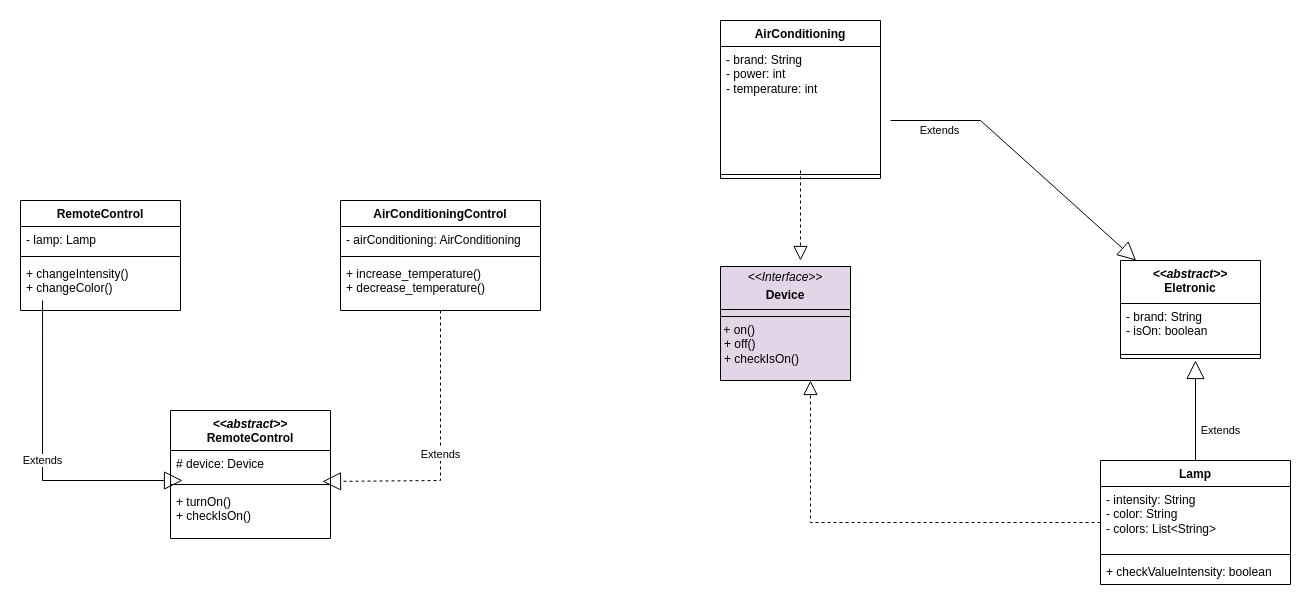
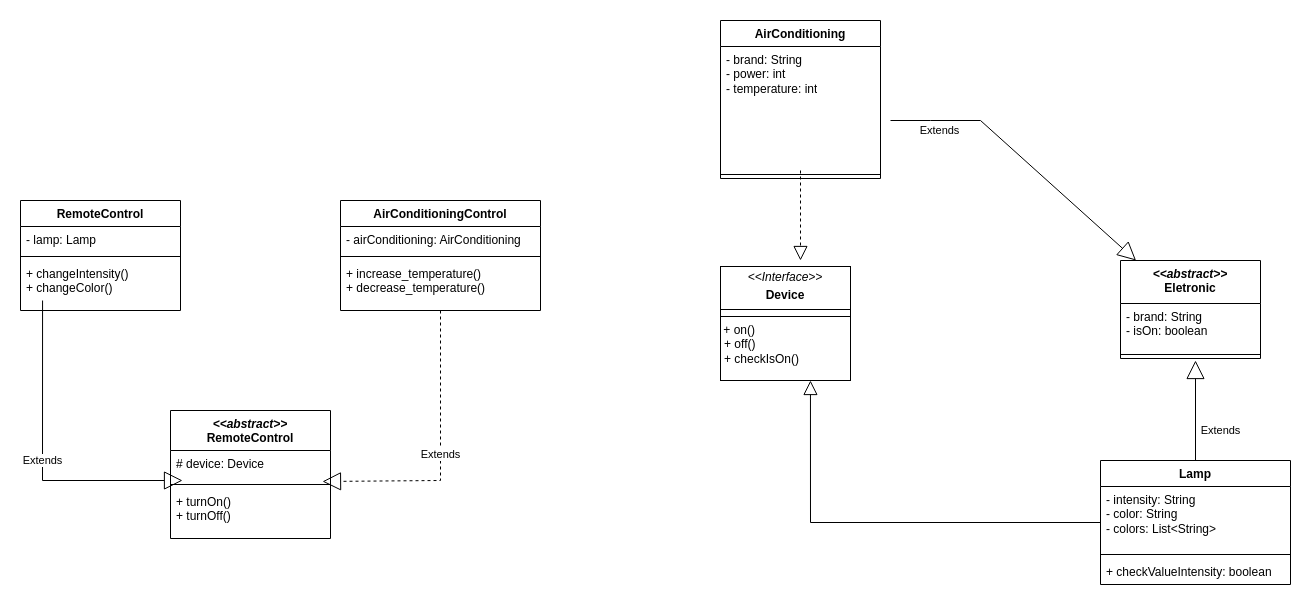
  <mxCell id="0" />
  <mxCell id="1" parent="0" />
- <mxCell id="2" value="&lt;p style=&quot;margin:0px;margin-top:4px;text-align:center;&quot;&gt;&lt;i&gt;&amp;lt;&amp;lt;Interface&amp;gt;&amp;gt;&lt;/i&gt;&lt;/p&gt;&lt;p style=&quot;margin:0px;margin-top:4px;text-align:center;&quot;&gt;&lt;b&gt;Device&lt;/b&gt;&lt;br&gt;&lt;/p&gt;&lt;hr size=&quot;1&quot; style=&quot;border-style:solid;&quot;&gt;&lt;hr size=&quot;1&quot; style=&quot;border-style:solid;&quot;&gt;&amp;nbsp;+ on()&lt;p style=&quot;margin:0px;margin-left:4px;&quot;&gt;+ off()&lt;/p&gt;&lt;p style=&quot;margin:0px;margin-left:4px;&quot;&gt;+ checkIsOn()&lt;br&gt;&lt;/p&gt;" style="verticalAlign=top;align=left;overflow=fill;html=1;whiteSpace=wrap;fillColor=#e1d5e7;" parent="1" vertex="1"><mxGeometry x="720" y="266" width="130" height="114" as="geometry" /></mxCell>
+ <mxCell id="2" value="&lt;p style=&quot;margin:0px;margin-top:4px;text-align:center;&quot;&gt;&lt;i&gt;&amp;lt;&amp;lt;Interface&amp;gt;&amp;gt;&lt;/i&gt;&lt;/p&gt;&lt;p style=&quot;margin:0px;margin-top:4px;text-align:center;&quot;&gt;&lt;b&gt;Device&lt;/b&gt;&lt;br&gt;&lt;/p&gt;&lt;hr size=&quot;1&quot; style=&quot;border-style:solid;&quot;&gt;&lt;hr size=&quot;1&quot; style=&quot;border-style:solid;&quot;&gt;&amp;nbsp;+ on()&lt;p style=&quot;margin:0px;margin-left:4px;&quot;&gt;+ off()&lt;/p&gt;&lt;p style=&quot;margin:0px;margin-left:4px;&quot;&gt;+ checkIsOn()&lt;br&gt;&lt;/p&gt;" style="verticalAlign=top;align=left;overflow=fill;html=1;whiteSpace=wrap;" parent="1" vertex="1"><mxGeometry x="720" y="266" width="130" height="114" as="geometry" /></mxCell>
  <mxCell id="3" value="AirConditioning" style="swimlane;fontStyle=1;align=center;verticalAlign=top;childLayout=stackLayout;horizontal=1;startSize=26;horizontalStack=0;resizeParent=1;resizeParentMax=0;resizeLast=0;collapsible=1;marginBottom=0;whiteSpace=wrap;html=1;" parent="1" vertex="1"><mxGeometry x="720" y="20" width="160" height="158" as="geometry" /></mxCell>
  <mxCell id="4" value="&lt;div&gt;- brand: String&lt;/div&gt;&lt;div&gt;- power: int&lt;br&gt;&lt;/div&gt;&lt;div&gt;- temperature: int&lt;/div&gt;" style="text;strokeColor=none;fillColor=none;align=left;verticalAlign=top;spacingLeft=4;spacingRight=4;overflow=hidden;rotatable=0;points=[[0,0.5],[1,0.5]];portConstraint=eastwest;whiteSpace=wrap;html=1;" parent="3" vertex="1"><mxGeometry y="26" width="160" height="124" as="geometry" /></mxCell>
  <mxCell id="5" value="" style="line;strokeWidth=1;fillColor=none;align=left;verticalAlign=middle;spacingTop=-1;spacingLeft=3;spacingRight=3;rotatable=0;labelPosition=right;points=[];portConstraint=eastwest;strokeColor=inherit;" parent="3" vertex="1"><mxGeometry y="150" width="160" height="8" as="geometry" /></mxCell>
  <mxCell id="6" value="RemoteControl" style="swimlane;fontStyle=1;align=center;verticalAlign=top;childLayout=stackLayout;horizontal=1;startSize=26;horizontalStack=0;resizeParent=1;resizeParentMax=0;resizeLast=0;collapsible=1;marginBottom=0;whiteSpace=wrap;html=1;" parent="1" vertex="1"><mxGeometry x="20" y="200" width="160" height="110" as="geometry" /></mxCell>
  <mxCell id="7" value="- lamp: Lamp" style="text;strokeColor=none;fillColor=none;align=left;verticalAlign=top;spacingLeft=4;spacingRight=4;overflow=hidden;rotatable=0;points=[[0,0.5],[1,0.5]];portConstraint=eastwest;whiteSpace=wrap;html=1;" parent="6" vertex="1"><mxGeometry y="26" width="160" height="26" as="geometry" /></mxCell>
  <mxCell id="8" value="" style="line;strokeWidth=1;fillColor=none;align=left;verticalAlign=middle;spacingTop=-1;spacingLeft=3;spacingRight=3;rotatable=0;labelPosition=right;points=[];portConstraint=eastwest;strokeColor=inherit;" parent="6" vertex="1"><mxGeometry y="52" width="160" height="8" as="geometry" /></mxCell>
  <mxCell id="9" value="&lt;div&gt;+ changeIntensity()&lt;/div&gt;&lt;div&gt;+ changeColor()&lt;br&gt;&lt;/div&gt;&lt;div&gt;&lt;br&gt;&lt;/div&gt;&lt;div&gt;&lt;br&gt;&lt;/div&gt;" style="text;strokeColor=none;fillColor=none;align=left;verticalAlign=top;spacingLeft=4;spacingRight=4;overflow=hidden;rotatable=0;points=[[0,0.5],[1,0.5]];portConstraint=eastwest;whiteSpace=wrap;html=1;" parent="6" vertex="1"><mxGeometry y="60" width="160" height="50" as="geometry" /></mxCell>
  <mxCell id="10" value="AirConditioningControl" style="swimlane;fontStyle=1;align=center;verticalAlign=top;childLayout=stackLayout;horizontal=1;startSize=26;horizontalStack=0;resizeParent=1;resizeParentMax=0;resizeLast=0;collapsible=1;marginBottom=0;whiteSpace=wrap;html=1;" parent="1" vertex="1"><mxGeometry x="340" y="200" width="200" height="110" as="geometry" /></mxCell>
  <mxCell id="11" value="- airConditioning: AirConditioning" style="text;strokeColor=none;fillColor=none;align=left;verticalAlign=top;spacingLeft=4;spacingRight=4;overflow=hidden;rotatable=0;points=[[0,0.5],[1,0.5]];portConstraint=eastwest;whiteSpace=wrap;html=1;" parent="10" vertex="1"><mxGeometry y="26" width="200" height="26" as="geometry" /></mxCell>
  <mxCell id="12" value="" style="line;strokeWidth=1;fillColor=none;align=left;verticalAlign=middle;spacingTop=-1;spacingLeft=3;spacingRight=3;rotatable=0;labelPosition=right;points=[];portConstraint=eastwest;strokeColor=inherit;" parent="10" vertex="1"><mxGeometry y="52" width="200" height="8" as="geometry" /></mxCell>
  <mxCell id="13" value="&lt;div&gt;+&amp;nbsp;increase_temperature()&lt;/div&gt;&lt;div&gt;+&amp;nbsp;decrease_temperature()&lt;br&gt;&lt;/div&gt;&lt;div&gt;&lt;br&gt;&lt;/div&gt;" style="text;strokeColor=none;fillColor=none;align=left;verticalAlign=top;spacingLeft=4;spacingRight=4;overflow=hidden;rotatable=0;points=[[0,0.5],[1,0.5]];portConstraint=eastwest;whiteSpace=wrap;html=1;" parent="10" vertex="1"><mxGeometry y="60" width="200" height="50" as="geometry" /></mxCell>
  <mxCell id="14" value="&lt;i&gt;&amp;lt;&amp;lt;abstract&amp;gt;&amp;gt;&lt;/i&gt;&lt;div&gt;RemoteControl&lt;/div&gt;" style="swimlane;fontStyle=1;align=center;verticalAlign=top;childLayout=stackLayout;horizontal=1;startSize=40;horizontalStack=0;resizeParent=1;resizeParentMax=0;resizeLast=0;collapsible=1;marginBottom=0;whiteSpace=wrap;html=1;" vertex="1" parent="1"><mxGeometry x="170" y="410" width="160" height="128" as="geometry" /></mxCell>
  <mxCell id="15" value="# device: Device" style="text;strokeColor=none;fillColor=none;align=left;verticalAlign=top;spacingLeft=4;spacingRight=4;overflow=hidden;rotatable=0;points=[[0,0.5],[1,0.5]];portConstraint=eastwest;whiteSpace=wrap;html=1;" vertex="1" parent="14"><mxGeometry y="40" width="160" height="30" as="geometry" /></mxCell>
  <mxCell id="16" value="" style="line;strokeWidth=1;fillColor=none;align=left;verticalAlign=middle;spacingTop=-1;spacingLeft=3;spacingRight=3;rotatable=0;labelPosition=right;points=[];portConstraint=eastwest;strokeColor=inherit;" vertex="1" parent="14"><mxGeometry y="70" width="160" height="8" as="geometry" /></mxCell>
- <mxCell id="17" value="&lt;div&gt;+ turnOn()&lt;/div&gt;&lt;div&gt;+ checkIsOn()&lt;br&gt;&lt;/div&gt;" style="text;strokeColor=none;fillColor=none;align=left;verticalAlign=top;spacingLeft=4;spacingRight=4;overflow=hidden;rotatable=0;points=[[0,0.5],[1,0.5]];portConstraint=eastwest;whiteSpace=wrap;html=1;" vertex="1" parent="14"><mxGeometry y="78" width="160" height="50" as="geometry" /></mxCell>
+ <mxCell id="17" value="&lt;div&gt;+ turnOn()&lt;/div&gt;&lt;div&gt;+ turnOff()&lt;br&gt;&lt;/div&gt;" style="text;strokeColor=none;fillColor=none;align=left;verticalAlign=top;spacingLeft=4;spacingRight=4;overflow=hidden;rotatable=0;points=[[0,0.5],[1,0.5]];portConstraint=eastwest;whiteSpace=wrap;html=1;" vertex="1" parent="14"><mxGeometry y="78" width="160" height="50" as="geometry" /></mxCell>
  <mxCell id="18" value="&lt;i&gt;&amp;lt;&amp;lt;abstract&amp;gt;&amp;gt;&lt;/i&gt;&lt;div&gt;Eletronic&lt;/div&gt;" style="swimlane;fontStyle=1;align=center;verticalAlign=top;childLayout=stackLayout;horizontal=1;startSize=43;horizontalStack=0;resizeParent=1;resizeParentMax=0;resizeLast=0;collapsible=1;marginBottom=0;whiteSpace=wrap;html=1;" vertex="1" parent="1"><mxGeometry x="1120" y="260" width="140" height="98" as="geometry" /></mxCell>
  <mxCell id="19" value="&lt;div&gt;- brand: String&lt;/div&gt;&lt;div&gt;- isOn: boolean&lt;/div&gt;" style="text;strokeColor=none;fillColor=none;align=left;verticalAlign=top;spacingLeft=4;spacingRight=4;overflow=hidden;rotatable=0;points=[[0,0.5],[1,0.5]];portConstraint=eastwest;whiteSpace=wrap;html=1;" vertex="1" parent="18"><mxGeometry y="43" width="140" height="47" as="geometry" /></mxCell>
  <mxCell id="20" value="" style="line;strokeWidth=1;fillColor=none;align=left;verticalAlign=middle;spacingTop=-1;spacingLeft=3;spacingRight=3;rotatable=0;labelPosition=right;points=[];portConstraint=eastwest;strokeColor=inherit;" vertex="1" parent="18"><mxGeometry y="90" width="140" height="8" as="geometry" /></mxCell>
  <mxCell id="21" value="Extends" style="endArrow=block;endSize=16;endFill=0;html=1;rounded=0;" edge="1" parent="1" target="18"><mxGeometry x="-0.675" y="-10" width="160" relative="1" as="geometry"><mxPoint x="890" y="120" as="sourcePoint" /><mxPoint x="1150" y="290" as="targetPoint" /><Array as="points"><mxPoint x="930" y="120" /><mxPoint x="980" y="120" /></Array><mxPoint as="offset" /></mxGeometry></mxCell>
  <mxCell id="22" value="Extends" style="endArrow=block;endSize=16;endFill=0;html=1;rounded=0;" edge="1" parent="1" source="27"><mxGeometry x="-0.4" y="-25" width="160" relative="1" as="geometry"><mxPoint x="1303.556" y="114" as="sourcePoint" /><mxPoint x="1195" y="360" as="targetPoint" /><mxPoint as="offset" /></mxGeometry></mxCell>
- <mxCell id="23" value="" style="endArrow=block;dashed=1;endFill=0;endSize=12;html=1;rounded=0;entryX=0.692;entryY=1;entryDx=0;entryDy=0;entryPerimeter=0;" edge="1" parent="1" source="27" target="2"><mxGeometry width="160" relative="1" as="geometry"><mxPoint x="1270" y="111.832" as="sourcePoint" /><mxPoint x="1150" y="290" as="targetPoint" /><Array as="points"><mxPoint x="810" y="522" /></Array></mxGeometry></mxCell>
+ <mxCell id="23" value="" style="endArrow=block;dashed=0;endFill=0;endSize=12;html=1;rounded=0;entryX=0.692;entryY=1;entryDx=0;entryDy=0;entryPerimeter=0;" edge="1" parent="1" source="27" target="2"><mxGeometry width="160" relative="1" as="geometry"><mxPoint x="1270" y="111.832" as="sourcePoint" /><mxPoint x="1150" y="290" as="targetPoint" /><Array as="points"><mxPoint x="810" y="522" /></Array></mxGeometry></mxCell>
  <mxCell id="24" value="" style="endArrow=block;dashed=1;endFill=0;endSize=12;html=1;rounded=0;" edge="1" parent="1" source="4"><mxGeometry width="160" relative="1" as="geometry"><mxPoint x="990" y="290" as="sourcePoint" /><mxPoint x="800" y="260" as="targetPoint" /></mxGeometry></mxCell>
  <mxCell id="25" value="Extends" style="endArrow=block;endSize=16;endFill=0;html=1;rounded=0;exitX=0.25;exitY=1;exitDx=0;exitDy=0;entryX=0.075;entryY=1;entryDx=0;entryDy=0;entryPerimeter=0;" edge="1" parent="1" target="15"><mxGeometry width="160" relative="1" as="geometry"><mxPoint x="42.07" y="300" as="sourcePoint" /><mxPoint x="157.924" y="400" as="targetPoint" /><Array as="points"><mxPoint x="42" y="480" /></Array></mxGeometry></mxCell>
  <mxCell id="26" value="Extends" style="endArrow=block;endSize=16;endFill=0;html=1;rounded=0;entryX=0.95;entryY=1.033;entryDx=0;entryDy=0;entryPerimeter=0;dashed=1;" edge="1" parent="1" source="10" target="15"><mxGeometry width="160" relative="1" as="geometry"><mxPoint x="990" y="290" as="sourcePoint" /><mxPoint x="1150" y="290" as="targetPoint" /><Array as="points"><mxPoint x="440" y="480" /></Array></mxGeometry></mxCell>
  <mxCell id="27" value="&lt;div&gt;Lamp&lt;/div&gt;" style="swimlane;fontStyle=1;align=center;verticalAlign=top;childLayout=stackLayout;horizontal=1;startSize=26;horizontalStack=0;resizeParent=1;resizeParentMax=0;resizeLast=0;collapsible=1;marginBottom=0;whiteSpace=wrap;html=1;" vertex="1" parent="1"><mxGeometry x="1100" y="460" width="190" height="124" as="geometry" /></mxCell>
  <mxCell id="28" value="&lt;div&gt;- intensity: String&lt;/div&gt;&lt;div&gt;- color: String&lt;br&gt;&lt;/div&gt;&lt;div&gt;- colors: List&amp;lt;String&amp;gt;&lt;/div&gt;" style="text;strokeColor=none;fillColor=none;align=left;verticalAlign=top;spacingLeft=4;spacingRight=4;overflow=hidden;rotatable=0;points=[[0,0.5],[1,0.5]];portConstraint=eastwest;whiteSpace=wrap;html=1;" vertex="1" parent="27"><mxGeometry y="26" width="190" height="64" as="geometry" /></mxCell>
  <mxCell id="29" value="" style="line;strokeWidth=1;fillColor=none;align=left;verticalAlign=middle;spacingTop=-1;spacingLeft=3;spacingRight=3;rotatable=0;labelPosition=right;points=[];portConstraint=eastwest;strokeColor=inherit;" vertex="1" parent="27"><mxGeometry y="90" width="190" height="8" as="geometry" /></mxCell>
  <mxCell id="30" value="+ checkValueIntensity: boolean" style="text;strokeColor=none;fillColor=none;align=left;verticalAlign=top;spacingLeft=4;spacingRight=4;overflow=hidden;rotatable=0;points=[[0,0.5],[1,0.5]];portConstraint=eastwest;whiteSpace=wrap;html=1;" vertex="1" parent="27"><mxGeometry y="98" width="190" height="26" as="geometry" /></mxCell>
